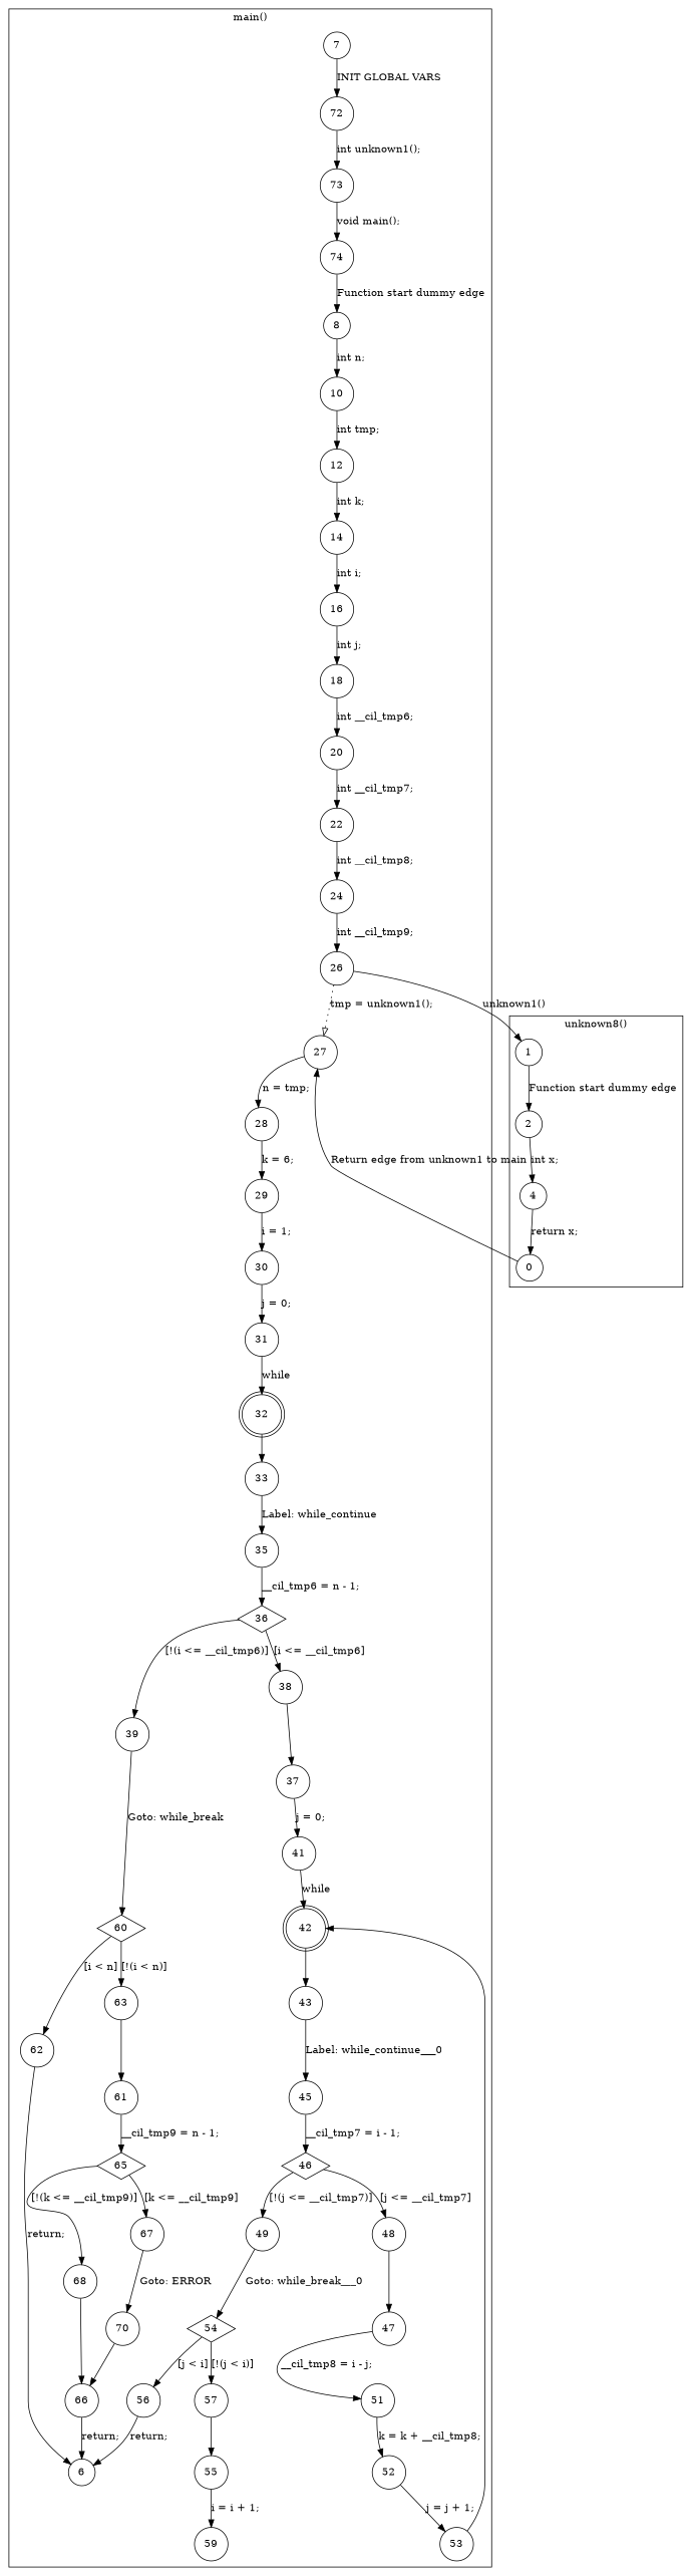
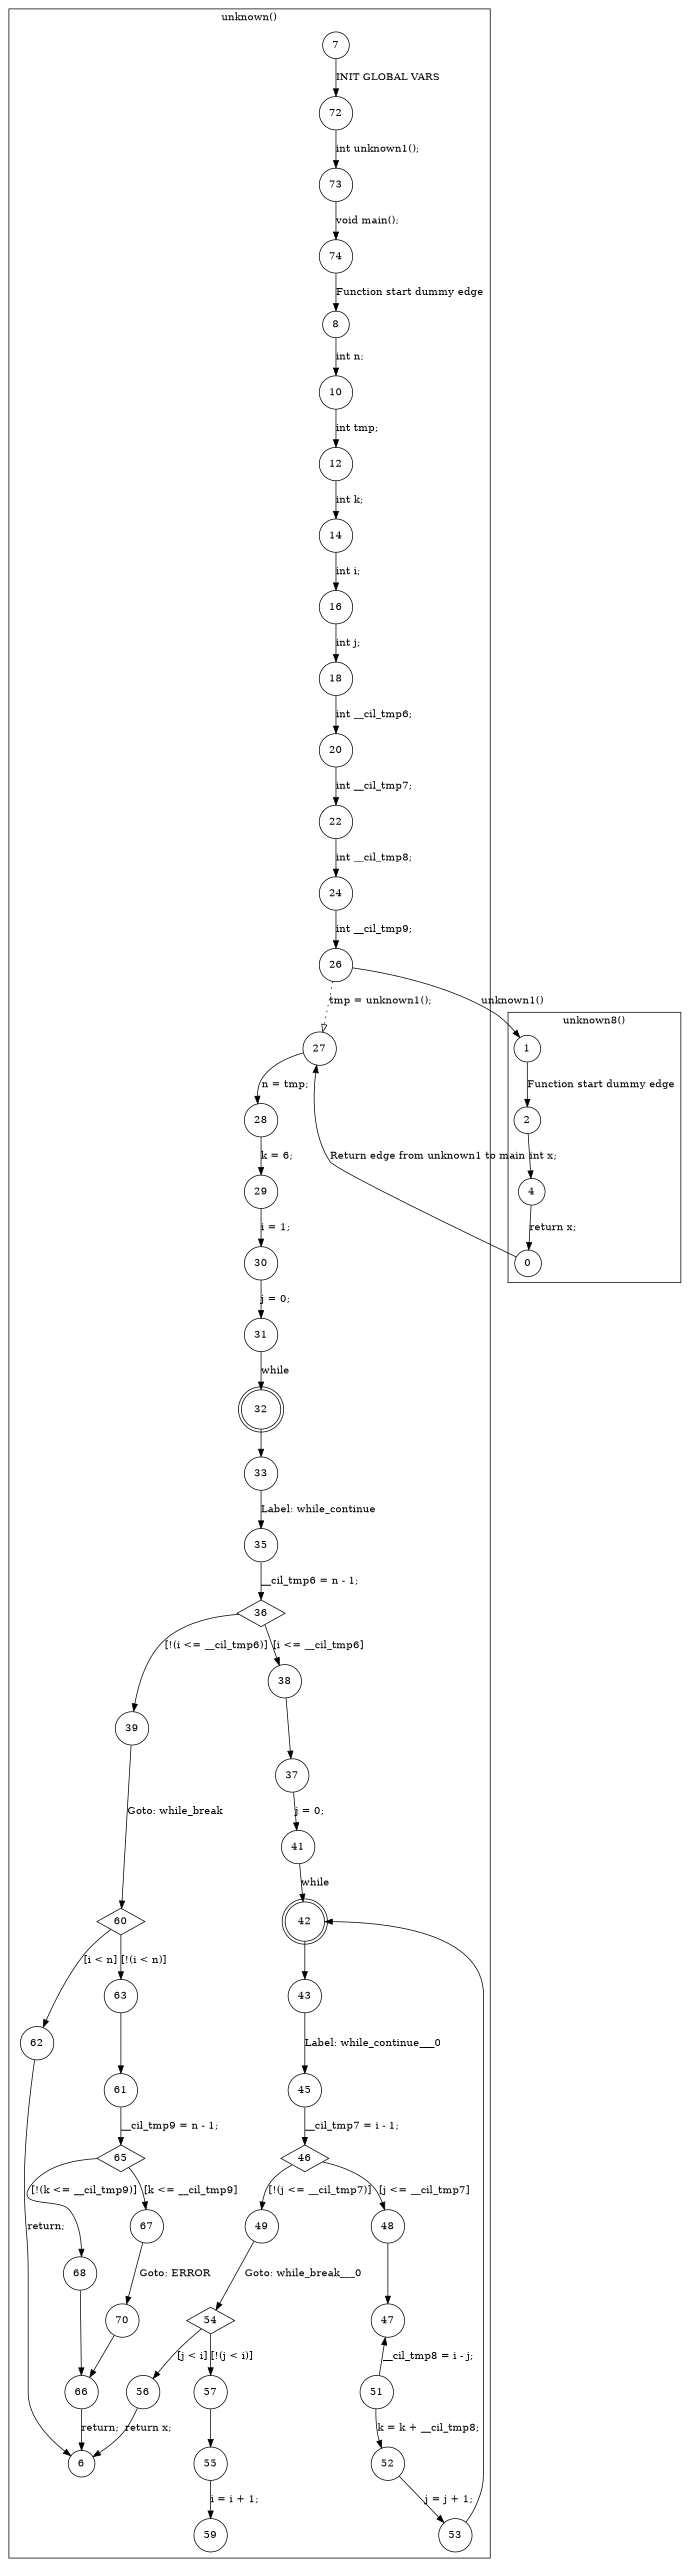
  digraph {
    node [shape=circle]
    1
    2
    4
    0
    32 [shape=doublecircle]
    33
    36 [shape=diamond]
    39
    38
    42 [shape=doublecircle]
    43
    46 [shape=diamond]
    49
    48
    54 [shape=diamond]
    57
    56
    60 [shape=diamond]
    63
    62
    65 [shape=diamond]
    68
    67
    7
    72
    73
    74
    8
    10
    12
    14
    16
    18
    20
    22
    24
    26
    27
    28
    29
    30
    31
    35
    37
    41
    45
    47
    51
    52
    53
    55
    6
    59
    61
    66
    70
    subgraph cluster_1 {
      label="unknown8()"
      1
      2
      4
      0
    }
    subgraph cluster_2 {
-     label="main()"
+     label="unknown()"
      32
      33
      36
      39
      38
      42
      43
      46
      49
      48
      54
      57
      56
      60
      63
      62
      65
      68
      67
      7
      72
      73
      74
      8
      10
      12
      14
      16
      18
      20
      22
      24
      26
      27
      28
      29
      30
      31
      35
      37
      41
      45
      47
      51
      52
      53
      55
      6
      59
      61
      66
      70
    }
    1 -> 2 [label="Function start dummy edge"]
    2 -> 4 [label="int x;"]
    4 -> 0 [label="return x;"]
    0 -> 27 [label="Return edge from unknown1 to main"]
    32 -> 33
    33 -> 35 [label="Label: while_continue"]
    36 -> 39 [label="[!(i <= __cil_tmp6)]"]
    36 -> 38 [label="[i <= __cil_tmp6]"]
    39 -> 60 [label="Goto: while_break"]
    38 -> 37
    42 -> 43
    43 -> 45 [label="Label: while_continue___0"]
    46 -> 49 [label="[!(j <= __cil_tmp7)]"]
    46 -> 48 [label="[j <= __cil_tmp7]"]
    49 -> 54 [label="Goto: while_break___0"]
    48 -> 47
    54 -> 57 [label="[!(j < i)]"]
    54 -> 56 [label="[j < i]"]
    57 -> 55
-   56 -> 6 [label="return;"]
+   56 -> 6 [label="return x;"]
    60 -> 63 [label="[!(i < n)]"]
    60 -> 62 [label="[i < n]"]
    63 -> 61
    62 -> 6 [label="return;"]
    65 -> 68 [label="[!(k <= __cil_tmp9)]"]
    65 -> 67 [label="[k <= __cil_tmp9]"]
    68 -> 66
    67 -> 70 [label="Goto: ERROR"]
    7 -> 72 [label="INIT GLOBAL VARS"]
    72 -> 73 [label="int unknown1();"]
    73 -> 74 [label="void main();"]
    74 -> 8 [label="Function start dummy edge"]
    8 -> 10 [label="int n;"]
    10 -> 12 [label="int tmp;"]
    12 -> 14 [label="int k;"]
    14 -> 16 [label="int i;"]
    16 -> 18 [label="int j;"]
    18 -> 20 [label="int __cil_tmp6;"]
    20 -> 22 [label="int __cil_tmp7;"]
    22 -> 24 [label="int __cil_tmp8;"]
    24 -> 26 [label="int __cil_tmp9;"]
    26 -> 1 [label="unknown1()"]
    26 -> 27 [arrowhead=empty label="tmp = unknown1();" style=dotted]
    27 -> 28 [label="n = tmp;"]
    28 -> 29 [label="k = 6;"]
    29 -> 30 [label="i = 1;"]
    30 -> 31 [label="j = 0;"]
    31 -> 32 [label=while]
    35 -> 36 [label="__cil_tmp6 = n - 1;"]
    37 -> 41 [label="j = 0;"]
    41 -> 42 [label=while]
    45 -> 46 [label="__cil_tmp7 = i - 1;"]
-   47 -> 51 [label="__cil_tmp8 = i - j;"]
+   51 -> 47 [label="__cil_tmp8 = i - j;"]
    51 -> 52 [label="k = k + __cil_tmp8;"]
    52 -> 53 [label="j = j + 1;"]
    53 -> 42
    55 -> 59 [label="i = i + 1;"]
    61 -> 65 [label="__cil_tmp9 = n - 1;"]
    66 -> 6 [label="return;"]
    70 -> 66
  }
